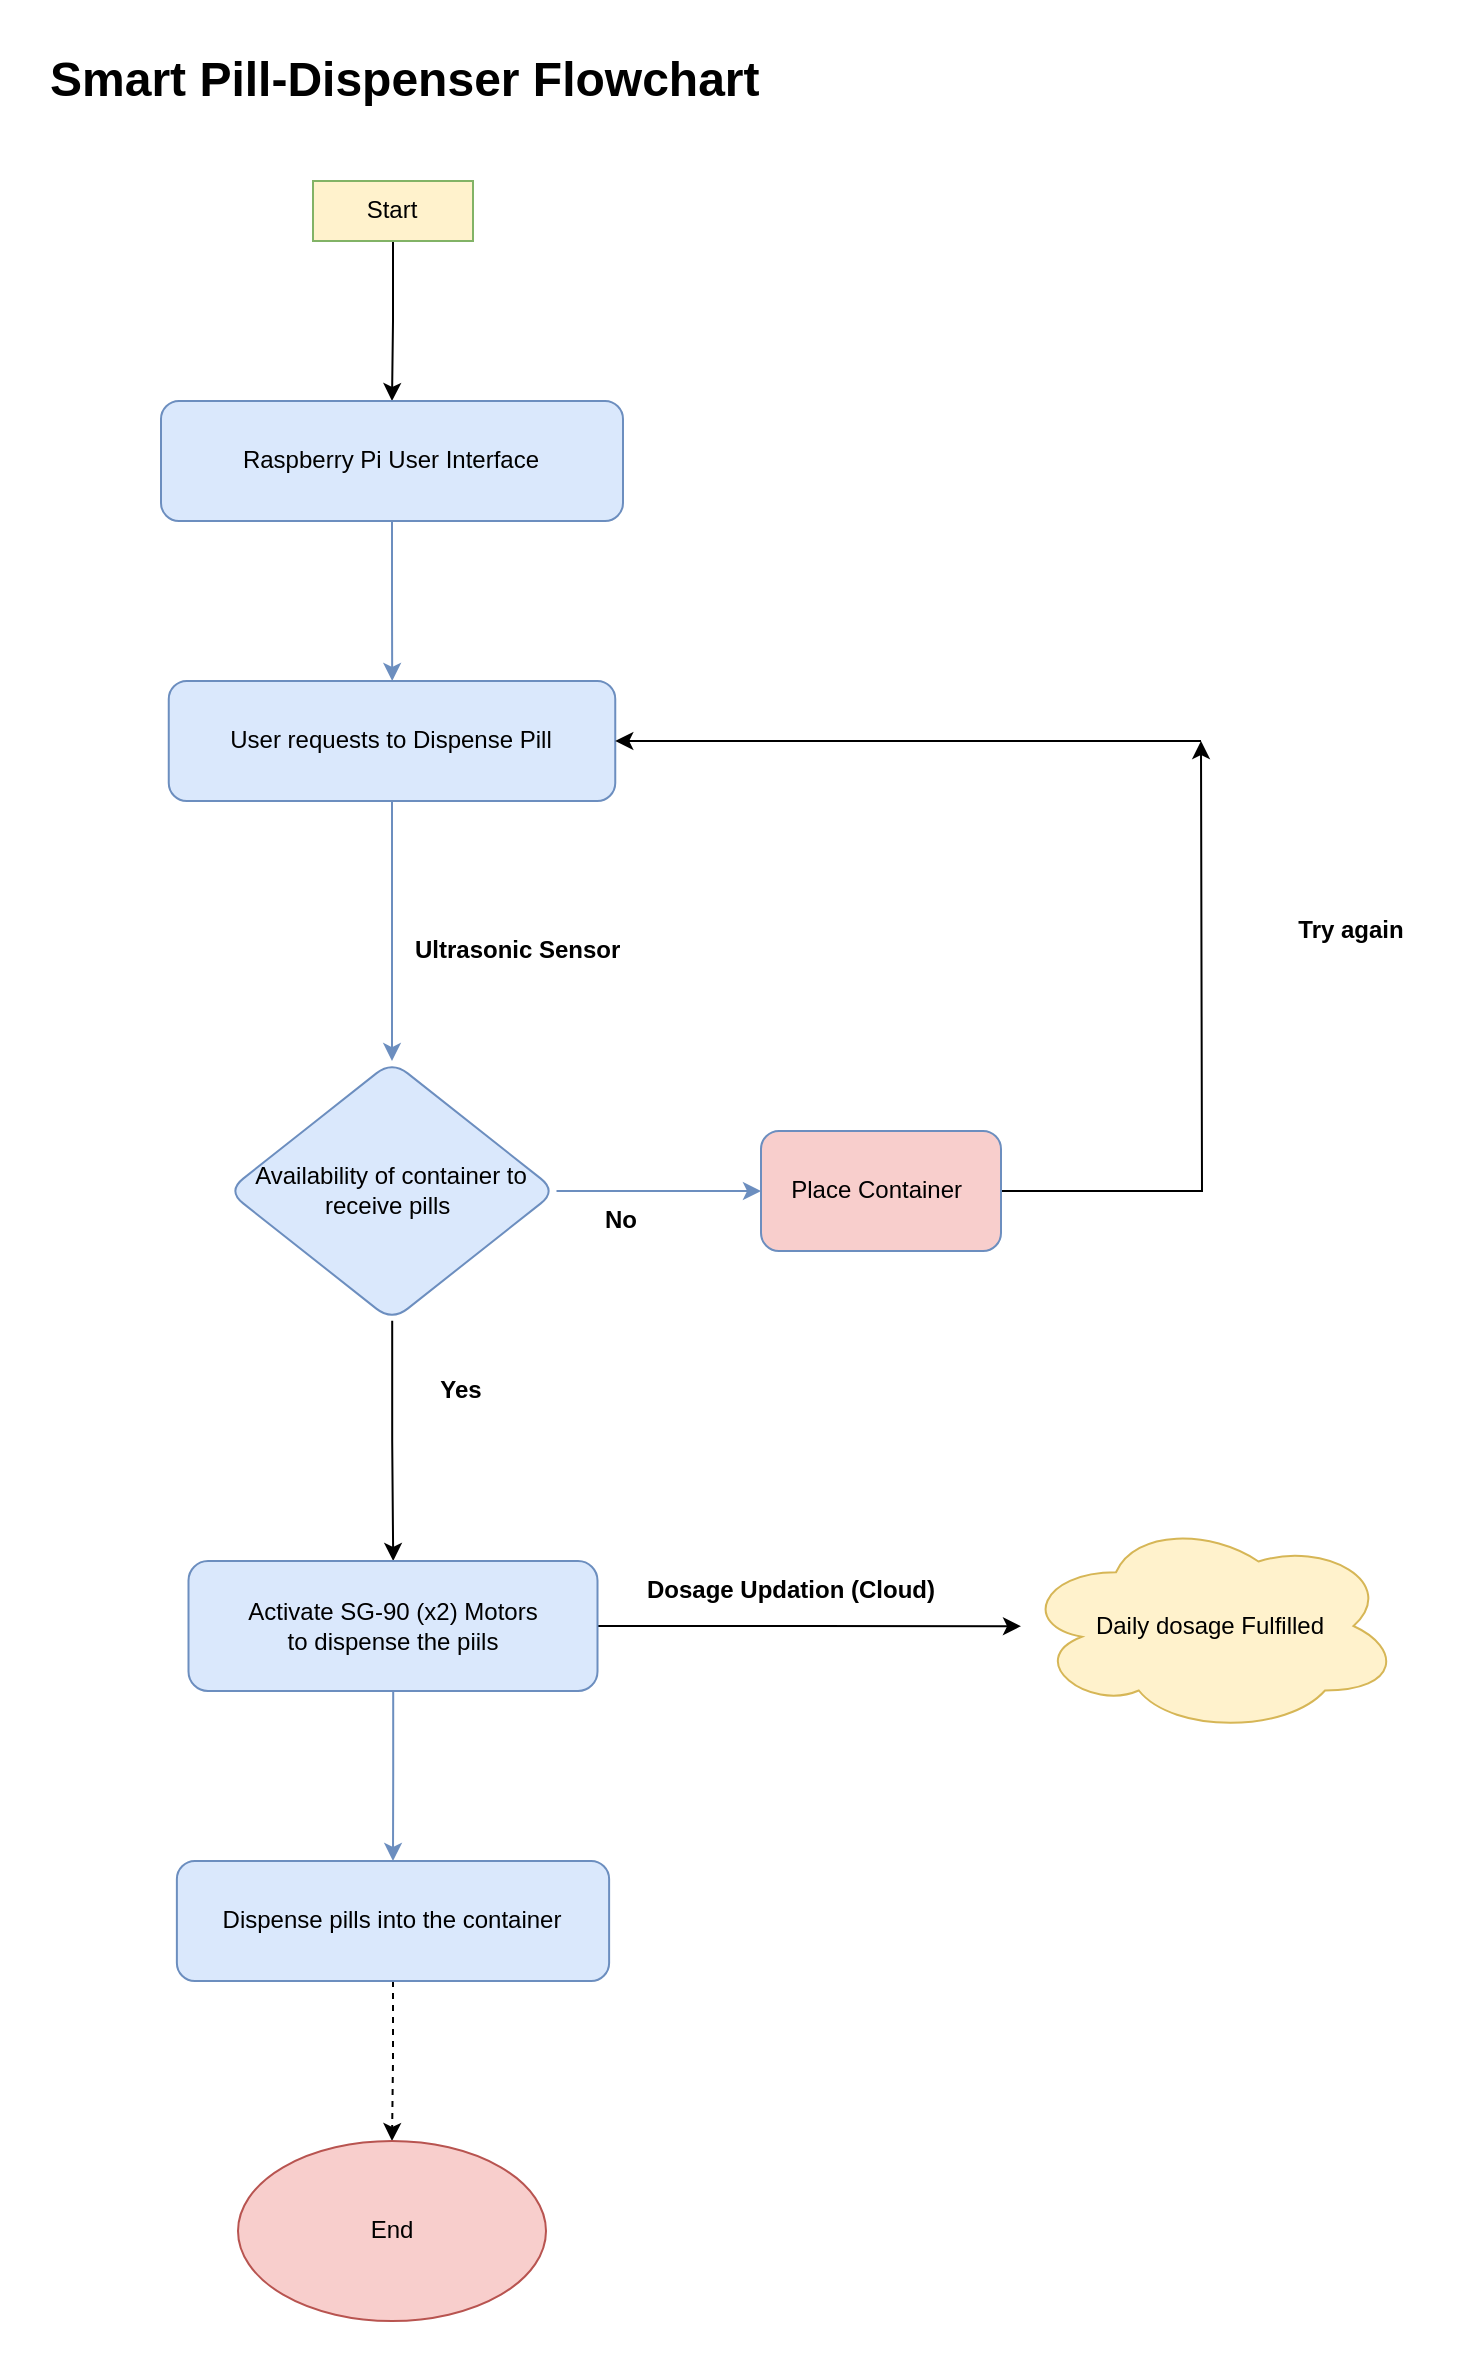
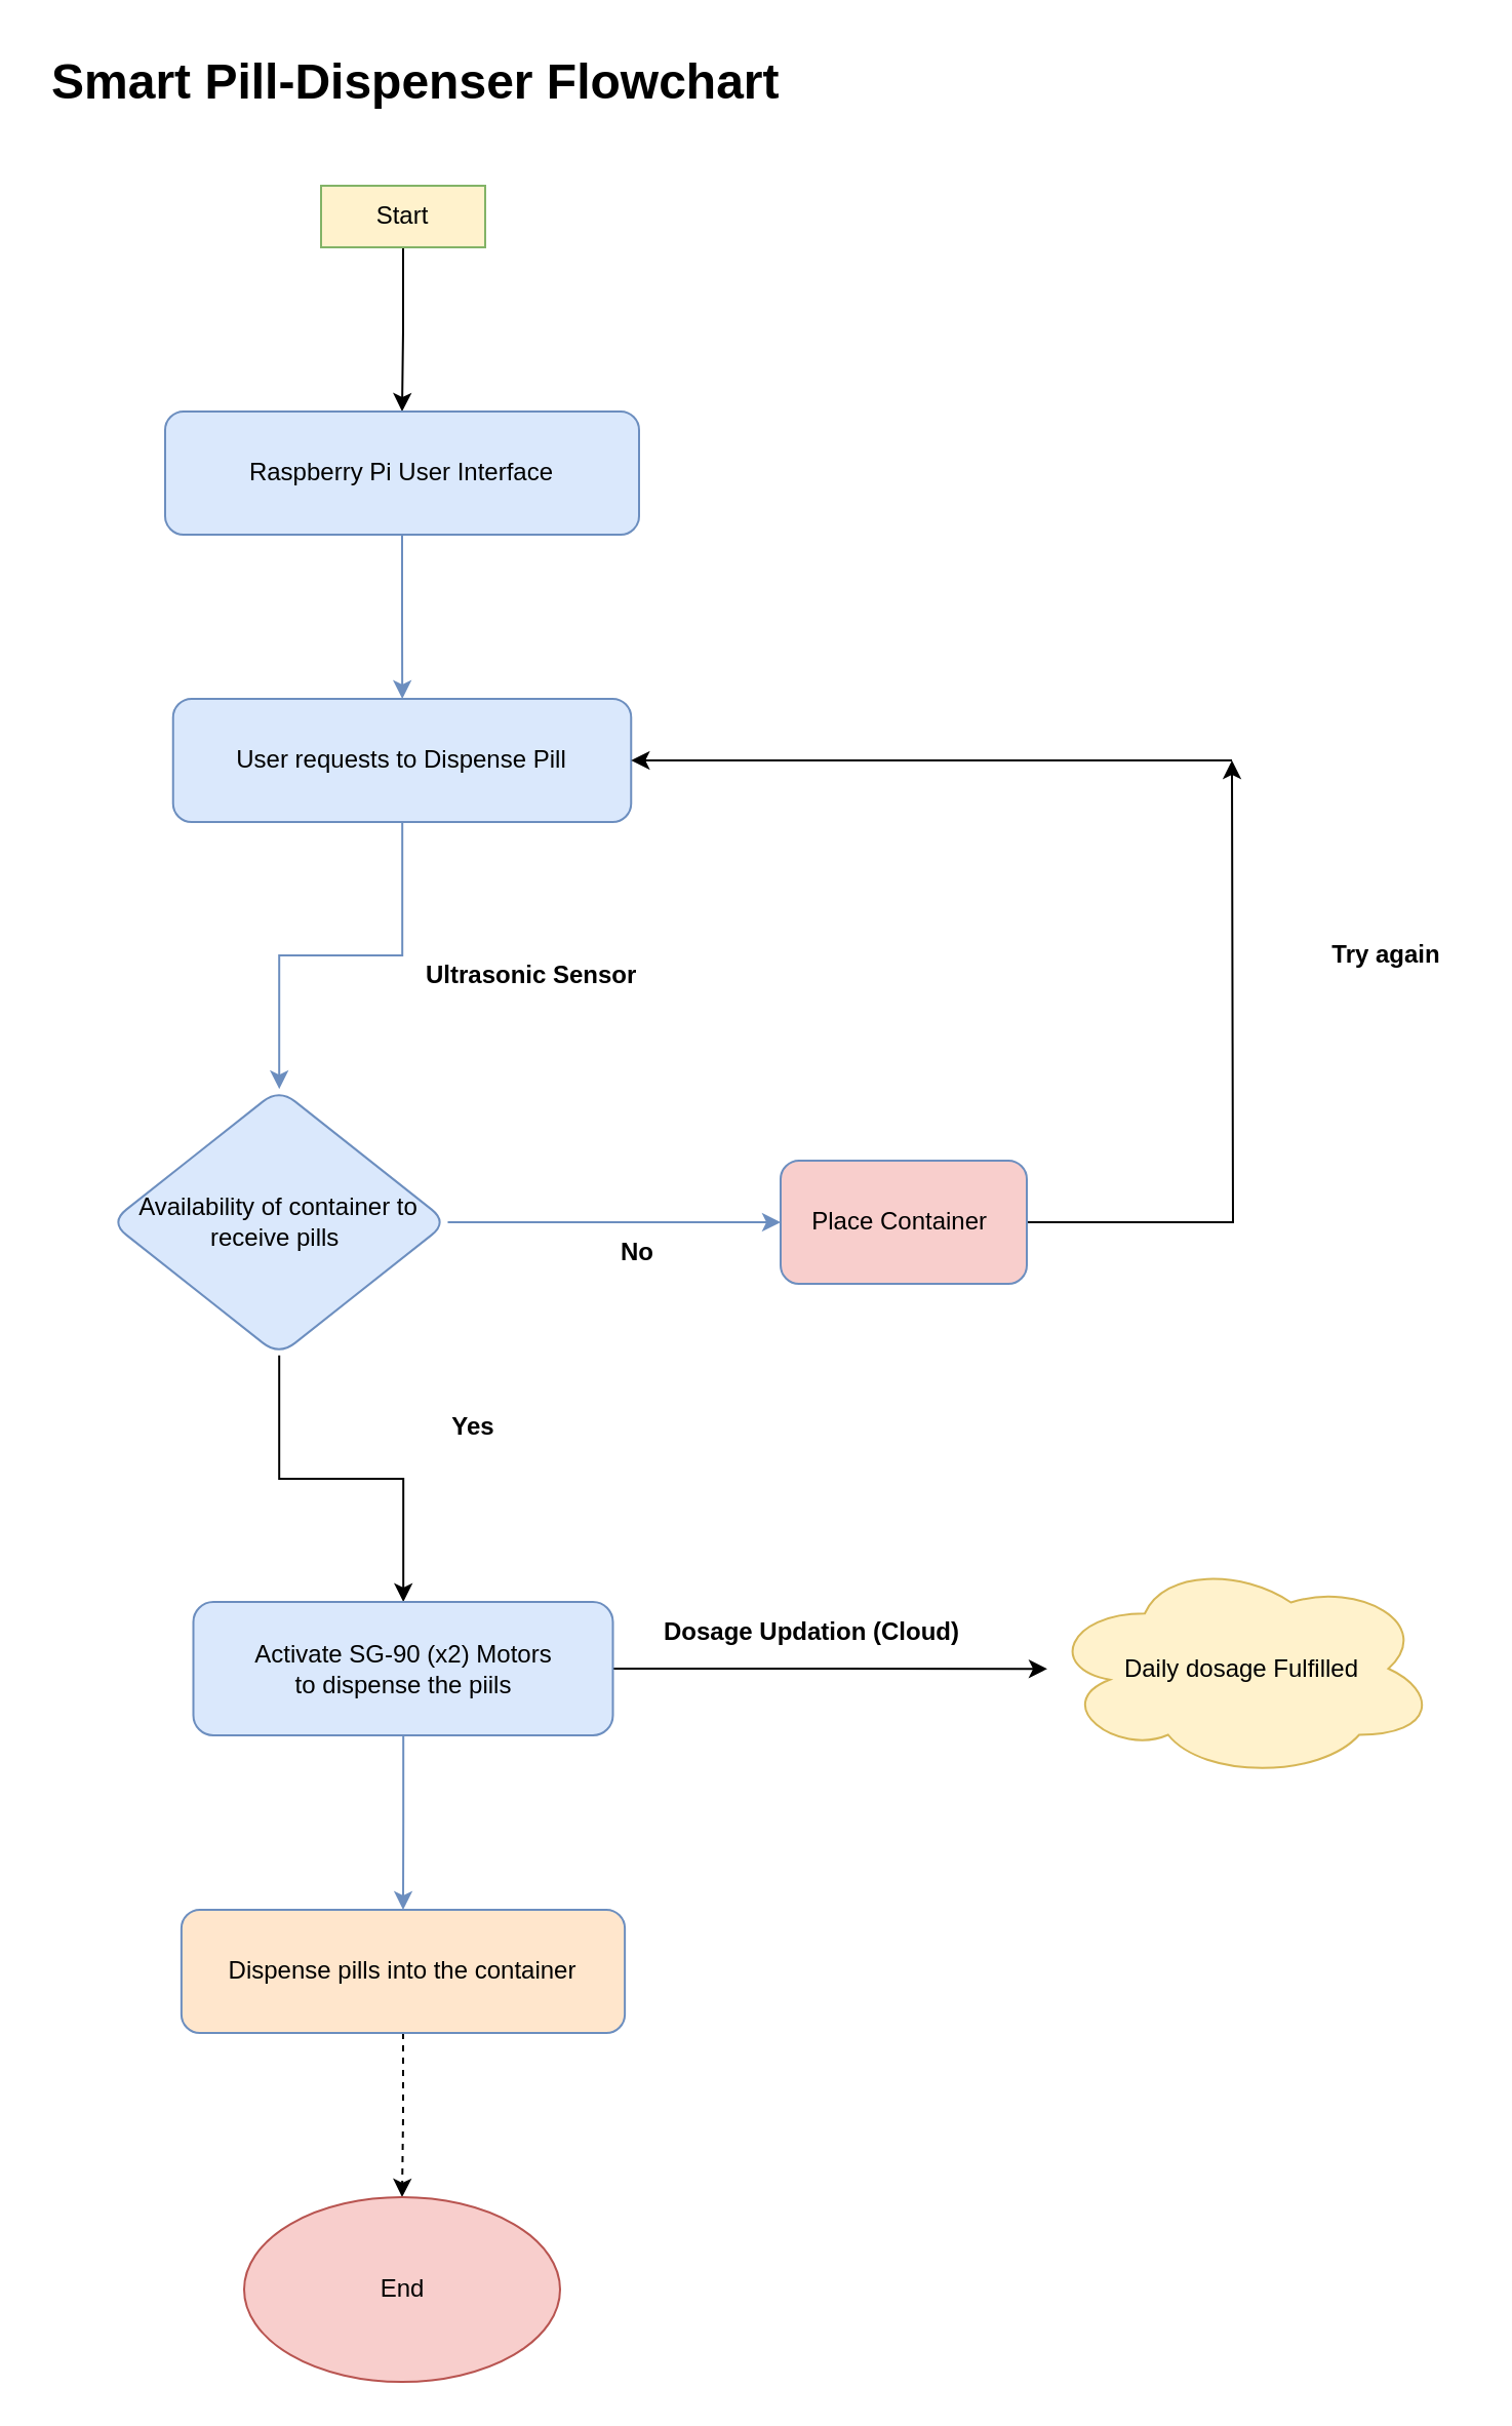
  <mxCell id="0" />
  <mxCell id="1" parent="0" />
  <mxCell id="2" value="" style="edgeStyle=orthogonalEdgeStyle;rounded=0;orthogonalLoop=1;jettySize=auto;html=1;" parent="1" source="3" target="5" edge="1"><mxGeometry relative="1" as="geometry" /></mxCell>
  <mxCell id="3" value="Start" style="whiteSpace=wrap;html=1;fillColor=#fff2cc;strokeColor=#82b366;" parent="1" vertex="1"><mxGeometry x="156" y="90" width="80" height="30" as="geometry" /></mxCell>
  <mxCell id="4" value="" style="edgeStyle=orthogonalEdgeStyle;rounded=0;orthogonalLoop=1;jettySize=auto;html=1;fillColor=#dae8fc;strokeColor=#6c8ebf;" parent="1" source="5" target="7" edge="1"><mxGeometry relative="1" as="geometry" /></mxCell>
  <mxCell id="5" value="Raspberry Pi User Interface" style="whiteSpace=wrap;html=1;fillColor=#dae8fc;strokeColor=#6c8ebf;rounded=1;" parent="1" vertex="1"><mxGeometry x="80" y="200" width="231" height="60" as="geometry" /></mxCell>
  <mxCell id="6" value="" style="edgeStyle=orthogonalEdgeStyle;rounded=0;orthogonalLoop=1;jettySize=auto;html=1;fillColor=#dae8fc;strokeColor=#6c8ebf;" parent="1" source="7" target="10" edge="1"><mxGeometry relative="1" as="geometry" /></mxCell>
  <mxCell id="7" value="User requests to Dispense Pill" style="whiteSpace=wrap;html=1;fillColor=#dae8fc;strokeColor=#6c8ebf;rounded=1;" parent="1" vertex="1"><mxGeometry x="83.88" y="340" width="223.25" height="60" as="geometry" /></mxCell>
  <mxCell id="8" value="" style="edgeStyle=orthogonalEdgeStyle;rounded=0;orthogonalLoop=1;jettySize=auto;html=1;" parent="1" source="10" target="13" edge="1"><mxGeometry relative="1" as="geometry" /></mxCell>
  <mxCell id="9" value="" style="edgeStyle=orthogonalEdgeStyle;rounded=0;orthogonalLoop=1;jettySize=auto;html=1;fillColor=#dae8fc;strokeColor=#6c8ebf;" parent="1" source="10" target="16" edge="1"><mxGeometry relative="1" as="geometry" /></mxCell>
- <mxCell id="10" value="Availability of container to receive pills&amp;nbsp;" style="rhombus;whiteSpace=wrap;html=1;fillColor=#dae8fc;strokeColor=#6c8ebf;rounded=1;" parent="1" vertex="1"><mxGeometry x="113.25" y="530" width="164.5" height="130" as="geometry" /></mxCell>
+ <mxCell id="10" value="Availability of container to receive pills&amp;nbsp;" style="rhombus;whiteSpace=wrap;html=1;fillColor=#dae8fc;strokeColor=#6c8ebf;rounded=1;" parent="1" vertex="1"><mxGeometry x="53.25" y="530" width="164.5" height="130" as="geometry" /></mxCell>
  <mxCell id="11" value="" style="edgeStyle=orthogonalEdgeStyle;rounded=0;orthogonalLoop=1;jettySize=auto;html=1;" parent="1" source="13" target="20" edge="1"><mxGeometry relative="1" as="geometry" /></mxCell>
  <mxCell id="12" value="" style="edgeStyle=orthogonalEdgeStyle;rounded=0;orthogonalLoop=1;jettySize=auto;html=1;fillColor=#dae8fc;strokeColor=#6c8ebf;" parent="1" source="13" target="22" edge="1"><mxGeometry relative="1" as="geometry" /></mxCell>
  <mxCell id="13" value="Activate SG-90 (x2) Motors&lt;br&gt;to dispense the piils" style="whiteSpace=wrap;html=1;fillColor=#dae8fc;strokeColor=#6c8ebf;rounded=1;" parent="1" vertex="1"><mxGeometry x="93.75" y="780" width="204.5" height="65" as="geometry" /></mxCell>
  <mxCell id="14" value="Yes" style="text;html=1;align=center;verticalAlign=middle;resizable=0;points=[];autosize=1;fontStyle=1" parent="1" vertex="1"><mxGeometry x="210" y="680" width="40" height="30" as="geometry" /></mxCell>
  <mxCell id="15" style="edgeStyle=orthogonalEdgeStyle;rounded=0;orthogonalLoop=1;jettySize=auto;html=1;" parent="1" source="16" edge="1"><mxGeometry relative="1" as="geometry"><mxPoint x="600" y="370" as="targetPoint" /></mxGeometry></mxCell>
  <mxCell id="16" value="Place Container&amp;nbsp;" style="rounded=1;whiteSpace=wrap;html=1;fillColor=#f8cecc;strokeColor=#6c8ebf;" parent="1" vertex="1"><mxGeometry x="380" y="565" width="120" height="60" as="geometry" /></mxCell>
  <mxCell id="17" value="No" style="text;html=1;align=center;verticalAlign=middle;resizable=0;points=[];autosize=1;fontStyle=1" parent="1" vertex="1"><mxGeometry x="290" y="595" width="40" height="30" as="geometry" /></mxCell>
  <mxCell id="18" value="" style="endArrow=classic;html=1;rounded=0;entryX=1;entryY=0.5;entryDx=0;entryDy=0;" parent="1" target="7" edge="1"><mxGeometry width="50" height="50" relative="1" as="geometry"><mxPoint x="600" y="370" as="sourcePoint" /><mxPoint x="590" y="350" as="targetPoint" /></mxGeometry></mxCell>
  <mxCell id="19" value="Try again" style="text;html=1;align=center;verticalAlign=middle;resizable=0;points=[];autosize=1;fontStyle=1" parent="1" vertex="1"><mxGeometry x="635" y="450" width="80" height="30" as="geometry" /></mxCell>
  <mxCell id="20" value="Daily dosage Fulfilled" style="ellipse;shape=cloud;whiteSpace=wrap;html=1;fillColor=#fff2cc;strokeColor=#d6b656;rounded=1;" parent="1" vertex="1"><mxGeometry x="510" y="758.75" width="190" height="107.5" as="geometry" /></mxCell>
  <mxCell id="21" value="" style="edgeStyle=orthogonalEdgeStyle;rounded=0;orthogonalLoop=1;jettySize=auto;html=1;dashed=1;" parent="1" source="22" target="23" edge="1"><mxGeometry relative="1" as="geometry" /></mxCell>
- <mxCell id="22" value="Dispense pills into the container" style="rounded=1;whiteSpace=wrap;html=1;fillColor=#dae8fc;strokeColor=#6c8ebf;" parent="1" vertex="1"><mxGeometry x="87.94" y="930" width="216.12" height="60" as="geometry" /></mxCell>
+ <mxCell id="22" value="Dispense pills into the container" style="rounded=1;whiteSpace=wrap;html=1;fillColor=#ffe6cc;strokeColor=#6c8ebf;" parent="1" vertex="1"><mxGeometry x="87.94" y="930" width="216.12" height="60" as="geometry" /></mxCell>
  <mxCell id="23" value="End" style="ellipse;whiteSpace=wrap;html=1;fillColor=#f8cecc;strokeColor=#b85450;rounded=1;" parent="1" vertex="1"><mxGeometry x="118.5" y="1070" width="154" height="90" as="geometry" /></mxCell>
  <mxCell id="24" value="Dosage Updation (Cloud)" style="text;html=1;align=center;verticalAlign=middle;resizable=0;points=[];autosize=1;strokeColor=none;fillColor=none;fontStyle=1" parent="1" vertex="1"><mxGeometry x="310" y="780" width="170" height="30" as="geometry" /></mxCell>
  <mxCell id="25" value="Ultrasonic Sensor&amp;nbsp;" style="text;html=1;align=center;verticalAlign=middle;resizable=0;points=[];autosize=1;fontStyle=1" parent="1" vertex="1"><mxGeometry x="195" y="460" width="130" height="30" as="geometry" /></mxCell>
  <mxCell id="26" value="&lt;h1&gt;Smart Pill-Dispenser Flowchart&amp;nbsp;&lt;/h1&gt;" style="text;html=1;strokeColor=none;fillColor=none;spacing=5;spacingTop=-20;whiteSpace=wrap;overflow=hidden;rounded=0;" parent="1" vertex="1"><mxGeometry x="20" width="392" height="50" as="geometry" y="20" /></mxCell>
